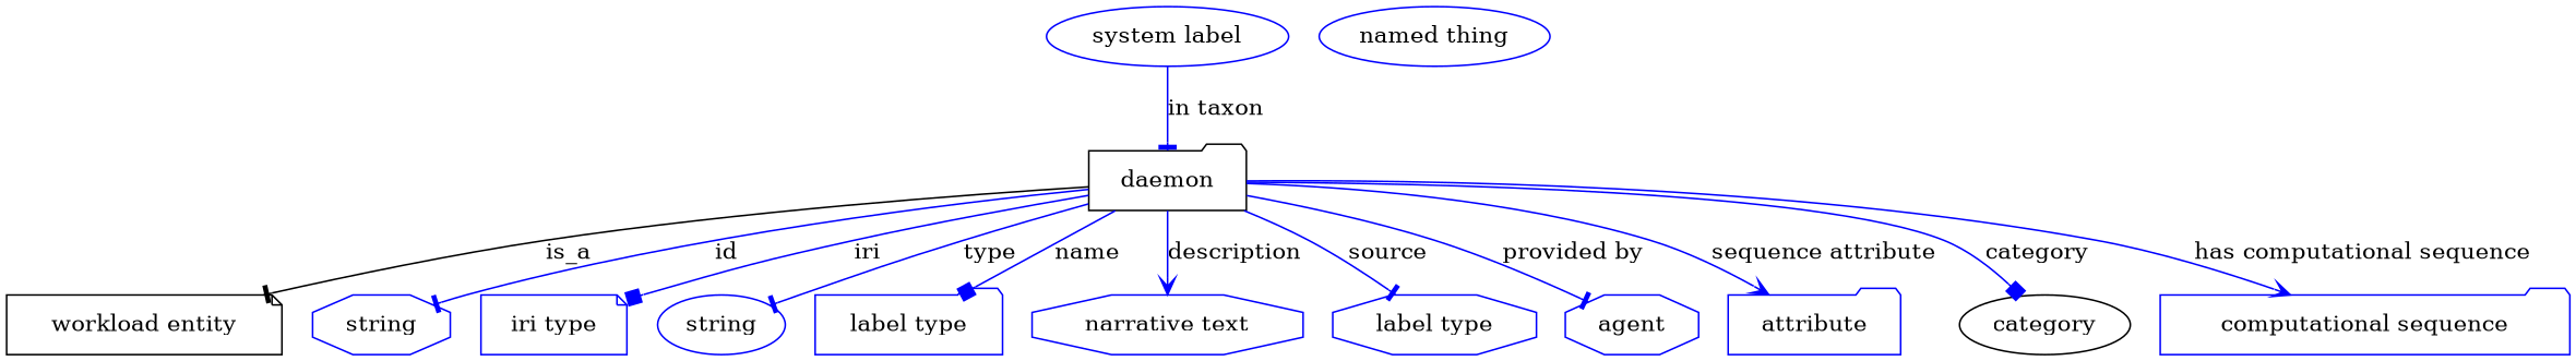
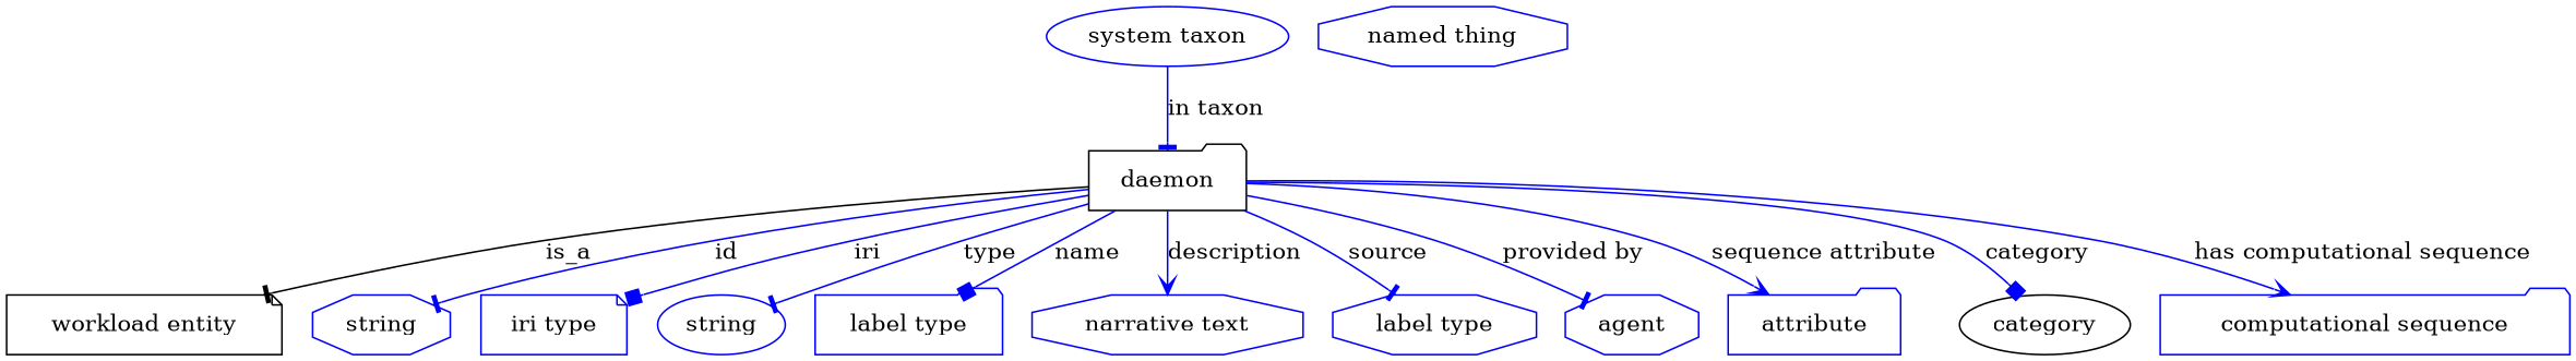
  digraph {
    node [shape=octagon color=blue]
    edge [arrowhead=tee color=blue style=solid]
    n1 [height=0.5 label=daemon shape=folder width=1.3179 color=""]
    "workload entity" [height=0.5 shape=note width=2.3109 color=""]
    n3 [height=0.5 label=string width=1.0652]
    n4 [height=0.5 label="iri type" shape=note width=1.2277]
    n5 [height=0.5 label=string shape=ellipse width=1.0652]
    n6 [height=0.5 label="label type" shape=folder width=1.5707]
    n7 [height=0.5 label="narrative text" width=2.0943]
    n8 [height=0.5 label="label type" width=1.5707]
    n9 [height=0.5 label=agent width=1.0291]
    n10 [height=0.5 label=attribute shape=folder width=1.4443]
    category [height=0.5 shape=ellipse width=1.4263 color=""]
    n12 [height=0.5 label="computational sequence" shape=folder width=3.4303]
-   n13 [height=0.5 label="system label" shape=ellipse width=2.022]
-   n14 [height=0.5 label="named thing" shape=ellipse width=1.9318]
+   n13 [height=0.5 label="system taxon" shape=ellipse width=2.022]
+   n14 [height=0.5 label="named thing" width=1.9318]
    n1 -> "workload entity" [label=is_a color="" style=""]
    n1 -> n3 [label=id]
    n1 -> n4 [arrowhead=box label=iri]
    n1 -> n5 [label=type]
    n1 -> n6 [arrowhead=box label=name]
    n1 -> n7 [arrowhead=vee label=description]
    n1 -> n8 [label=source]
    n1 -> n9 [label="provided by"]
    n1 -> n10 [arrowhead=vee label="sequence attribute"]
    n1 -> category [arrowhead=box label=category]
    n1 -> n12 [arrowhead=vee label="has computational sequence"]
    n13 -> n1 [label="in taxon"]
  }
